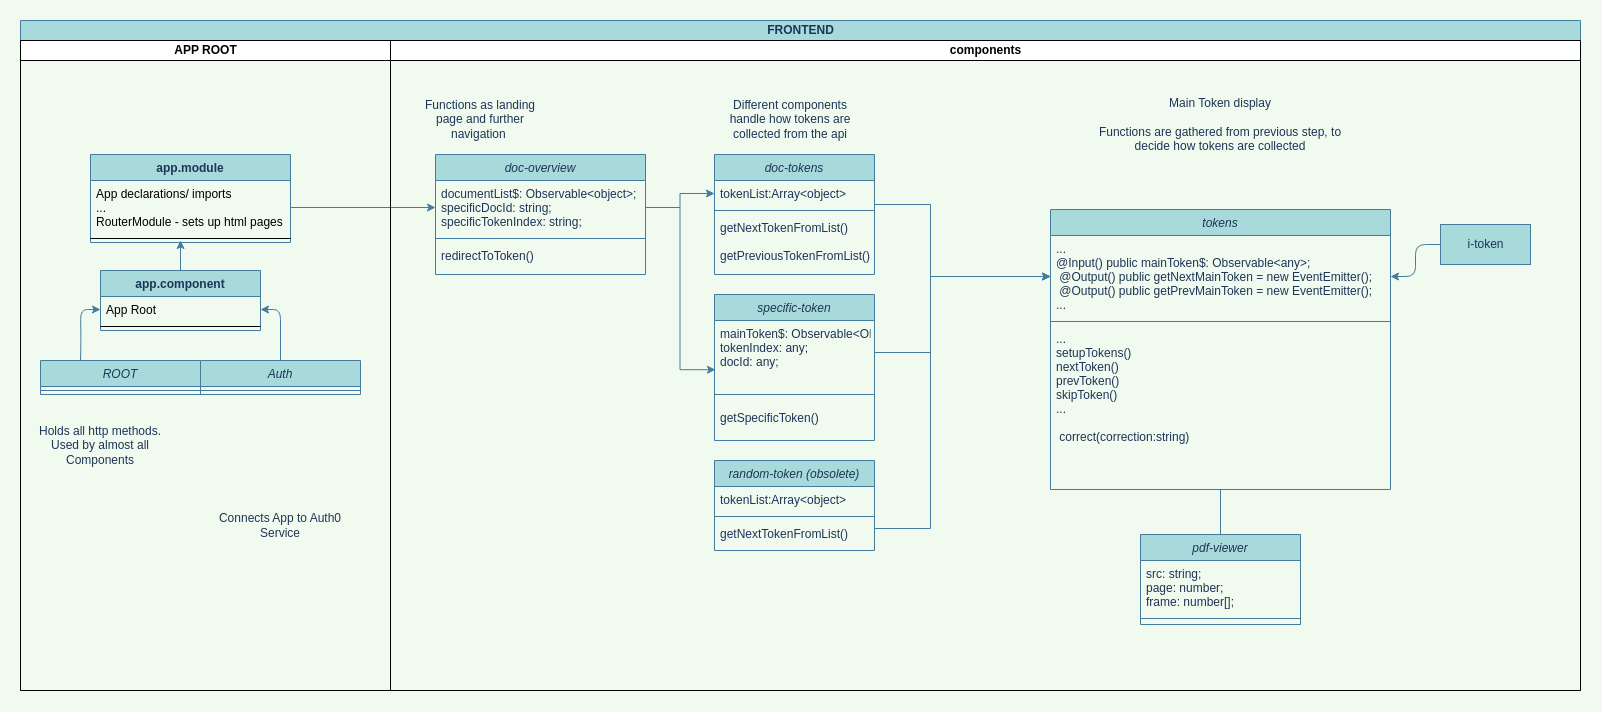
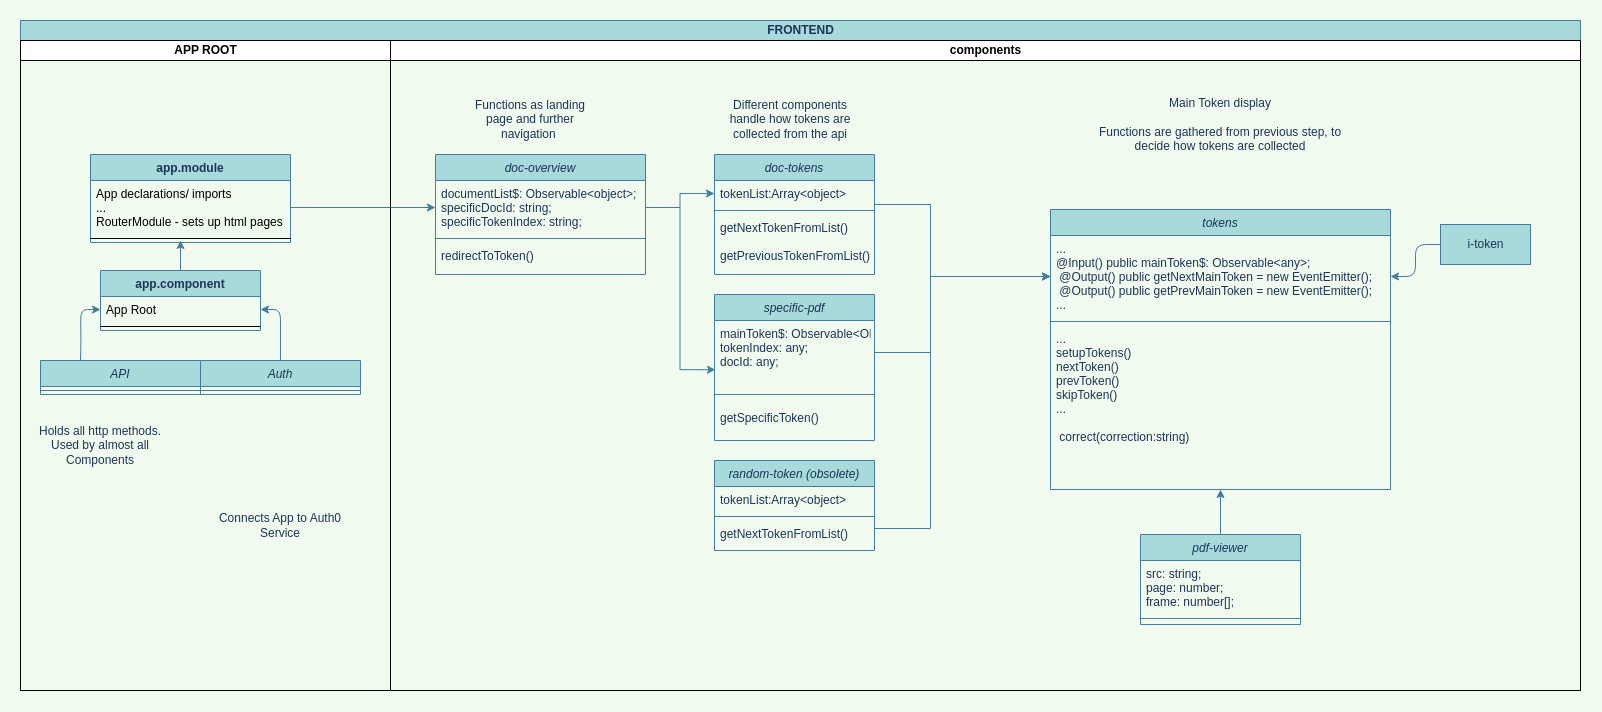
  <mxCell id="0" />
  <mxCell id="1" parent="0" />
- <mxCell id="2" style="edgeStyle=orthogonalEdgeStyle;rounded=0;orthogonalLoop=1;jettySize=auto;html=1;exitX=0.5;exitY=0;exitDx=0;exitDy=0;entryX=0.5;entryY=1;entryDx=0;entryDy=0;strokeColor=#457B9D;fontColor=#1D3557;labelBackgroundColor=#F1FAEE;endArrow=none;" edge="1" parent="1" source="23" target="15"><mxGeometry relative="1" as="geometry" /></mxCell>
+ <mxCell id="2" style="edgeStyle=orthogonalEdgeStyle;rounded=0;orthogonalLoop=1;jettySize=auto;html=1;exitX=0.5;exitY=0;exitDx=0;exitDy=0;entryX=0.5;entryY=1;entryDx=0;entryDy=0;strokeColor=#457B9D;fontColor=#1D3557;labelBackgroundColor=#F1FAEE;" edge="1" parent="1" source="23" target="15"><mxGeometry relative="1" as="geometry" /></mxCell>
  <mxCell id="3" style="edgeStyle=orthogonalEdgeStyle;rounded=0;orthogonalLoop=1;jettySize=auto;html=1;exitX=1;exitY=0.5;exitDx=0;exitDy=0;entryX=0.006;entryY=0.769;entryDx=0;entryDy=0;entryPerimeter=0;strokeColor=#457B9D;fontColor=#1D3557;labelBackgroundColor=#F1FAEE;" edge="1" parent="1" source="47" target="20"><mxGeometry relative="1" as="geometry" /></mxCell>
  <mxCell id="4" style="edgeStyle=orthogonalEdgeStyle;rounded=0;orthogonalLoop=1;jettySize=auto;html=1;exitX=1;exitY=0.5;exitDx=0;exitDy=0;entryX=0;entryY=0.5;entryDx=0;entryDy=0;strokeColor=#457B9D;fontColor=#1D3557;labelBackgroundColor=#F1FAEE;" edge="1" parent="1" source="47" target="11"><mxGeometry relative="1" as="geometry" /></mxCell>
  <mxCell id="5" style="edgeStyle=orthogonalEdgeStyle;rounded=0;orthogonalLoop=1;jettySize=auto;html=1;exitX=1;exitY=0.5;exitDx=0;exitDy=0;entryX=0;entryY=0.5;entryDx=0;entryDy=0;strokeColor=#457B9D;fontColor=#1D3557;labelBackgroundColor=#F1FAEE;" edge="1" parent="1" source="11" target="16"><mxGeometry relative="1" as="geometry"><Array as="points"><mxPoint x="874" y="204" /><mxPoint x="930" y="204" /><mxPoint x="930" y="276" /></Array></mxGeometry></mxCell>
  <mxCell id="6" style="edgeStyle=orthogonalEdgeStyle;rounded=0;orthogonalLoop=1;jettySize=auto;html=1;exitX=1;exitY=0.5;exitDx=0;exitDy=0;entryX=0;entryY=0.5;entryDx=0;entryDy=0;strokeColor=#457B9D;fontColor=#1D3557;labelBackgroundColor=#F1FAEE;" edge="1" parent="1" source="20" target="16"><mxGeometry relative="1" as="geometry"><Array as="points"><mxPoint x="930" y="352" /><mxPoint x="930" y="276" /></Array></mxGeometry></mxCell>
  <mxCell id="7" style="edgeStyle=orthogonalEdgeStyle;rounded=0;orthogonalLoop=1;jettySize=auto;html=1;exitX=1;exitY=0.5;exitDx=0;exitDy=0;entryX=0;entryY=0.5;entryDx=0;entryDy=0;strokeColor=#457B9D;fontColor=#1D3557;labelBackgroundColor=#F1FAEE;" edge="1" parent="1" source="53" target="16"><mxGeometry relative="1" as="geometry"><Array as="points"><mxPoint x="930" y="528" /><mxPoint x="930" y="276" /></Array></mxGeometry></mxCell>
  <mxCell id="8" value="Different components handle how tokens are collected from the api" style="text;html=1;strokeColor=none;fillColor=none;align=center;verticalAlign=middle;whiteSpace=wrap;rounded=0;sketch=0;fontColor=#1D3557;" vertex="1" parent="1"><mxGeometry x="720" y="94" width="140" height="50" as="geometry" /></mxCell>
  <mxCell id="9" value="Main Token display&lt;br&gt;&lt;br&gt;Functions are gathered from previous step, to decide how tokens are collected" style="text;html=1;strokeColor=none;fillColor=none;align=center;verticalAlign=middle;whiteSpace=wrap;rounded=0;sketch=0;fontColor=#1D3557;" vertex="1" parent="1"><mxGeometry x="1090" y="64" width="260" height="120" as="geometry" /></mxCell>
  <mxCell id="10" value="doc-tokens" style="swimlane;fontStyle=2;align=center;verticalAlign=top;childLayout=stackLayout;horizontal=1;startSize=26;horizontalStack=0;resizeParent=1;resizeLast=0;collapsible=1;marginBottom=0;rounded=0;shadow=0;strokeWidth=1;fillColor=#A8DADC;strokeColor=#457B9D;fontColor=#1D3557;" vertex="1" parent="1"><mxGeometry x="714" y="154" width="160" height="120" as="geometry"><mxRectangle x="230" y="140" width="160" height="26" as="alternateBounds" /></mxGeometry></mxCell>
  <mxCell id="11" value="tokenList:Array&lt;object&gt;" style="text;align=left;verticalAlign=top;spacingLeft=4;spacingRight=4;overflow=hidden;rotatable=0;points=[[0,0.5],[1,0.5]];portConstraint=eastwest;fontColor=#1D3557;" vertex="1" parent="10"><mxGeometry y="26" width="160" height="26" as="geometry" /></mxCell>
  <mxCell id="12" value="" style="line;html=1;strokeWidth=1;align=left;verticalAlign=middle;spacingTop=-1;spacingLeft=3;spacingRight=3;rotatable=0;labelPosition=right;points=[];portConstraint=eastwest;fillColor=#A8DADC;strokeColor=#457B9D;fontColor=#1D3557;labelBackgroundColor=#F1FAEE;" vertex="1" parent="10"><mxGeometry y="52" width="160" height="8" as="geometry" /></mxCell>
  <mxCell id="13" value="getNextTokenFromList()" style="text;align=left;verticalAlign=top;spacingLeft=4;spacingRight=4;overflow=hidden;rotatable=0;points=[[0,0.5],[1,0.5]];portConstraint=eastwest;fontColor=#1D3557;" vertex="1" parent="10"><mxGeometry y="60" width="160" height="28" as="geometry" /></mxCell>
  <mxCell id="14" value="getPreviousTokenFromList()" style="text;align=left;verticalAlign=top;spacingLeft=4;spacingRight=4;overflow=hidden;rotatable=0;points=[[0,0.5],[1,0.5]];portConstraint=eastwest;fontColor=#1D3557;" vertex="1" parent="10"><mxGeometry y="88" width="160" height="28" as="geometry" /></mxCell>
  <mxCell id="15" value="tokens" style="swimlane;fontStyle=2;align=center;verticalAlign=top;childLayout=stackLayout;horizontal=1;startSize=26;horizontalStack=0;resizeParent=1;resizeLast=0;collapsible=1;marginBottom=0;rounded=0;shadow=0;strokeWidth=1;fillColor=#A8DADC;strokeColor=#457B9D;fontColor=#1D3557;" vertex="1" parent="1"><mxGeometry x="1050" y="209" width="340" height="280" as="geometry"><mxRectangle x="230" y="140" width="160" height="26" as="alternateBounds" /></mxGeometry></mxCell>
  <mxCell id="16" value="... &#10;@Input() public mainToken$: Observable&lt;any&gt;;&#10; @Output() public getNextMainToken = new EventEmitter();&#10; @Output() public getPrevMainToken = new EventEmitter();&#10;..." style="text;align=left;verticalAlign=top;spacingLeft=4;spacingRight=4;overflow=hidden;rotatable=0;points=[[0,0.5],[1,0.5]];portConstraint=eastwest;fontColor=#1D3557;" vertex="1" parent="15"><mxGeometry y="26" width="340" height="82" as="geometry" /></mxCell>
  <mxCell id="17" value="" style="line;html=1;strokeWidth=1;align=left;verticalAlign=middle;spacingTop=-1;spacingLeft=3;spacingRight=3;rotatable=0;labelPosition=right;points=[];portConstraint=eastwest;fillColor=#A8DADC;strokeColor=#457B9D;fontColor=#1D3557;labelBackgroundColor=#F1FAEE;" vertex="1" parent="15"><mxGeometry y="108" width="340" height="8" as="geometry" /></mxCell>
  <mxCell id="18" value="...&#10;setupTokens()&#10;nextToken()&#10;prevToken()&#10;skipToken()&#10;...&#10;&#10; correct(correction:string)" style="text;align=left;verticalAlign=top;spacingLeft=4;spacingRight=4;overflow=hidden;rotatable=0;points=[[0,0.5],[1,0.5]];portConstraint=eastwest;fontColor=#1D3557;" vertex="1" parent="15"><mxGeometry y="116" width="340" height="164" as="geometry" /></mxCell>
- <mxCell id="19" value="specific-token" style="swimlane;fontStyle=2;align=center;verticalAlign=top;childLayout=stackLayout;horizontal=1;startSize=26;horizontalStack=0;resizeParent=1;resizeLast=0;collapsible=1;marginBottom=0;rounded=0;shadow=0;strokeWidth=1;fillColor=#A8DADC;strokeColor=#457B9D;fontColor=#1D3557;" vertex="1" parent="1"><mxGeometry x="714" y="294" width="160" height="146" as="geometry"><mxRectangle x="230" y="140" width="160" height="26" as="alternateBounds" /></mxGeometry></mxCell>
+ <mxCell id="19" value="specific-pdf" style="swimlane;fontStyle=2;align=center;verticalAlign=top;childLayout=stackLayout;horizontal=1;startSize=26;horizontalStack=0;resizeParent=1;resizeLast=0;collapsible=1;marginBottom=0;rounded=0;shadow=0;strokeWidth=1;fillColor=#A8DADC;strokeColor=#457B9D;fontColor=#1D3557;" vertex="1" parent="1"><mxGeometry x="714" y="294" width="160" height="146" as="geometry"><mxRectangle x="230" y="140" width="160" height="26" as="alternateBounds" /></mxGeometry></mxCell>
  <mxCell id="20" value="mainToken$: Observable&lt;Object&gt;;&#10;tokenIndex: any;&#10;docId: any;" style="text;align=left;verticalAlign=top;spacingLeft=4;spacingRight=4;overflow=hidden;rotatable=0;points=[[0,0.5],[1,0.5]];portConstraint=eastwest;fontColor=#1D3557;" vertex="1" parent="19"><mxGeometry y="26" width="160" height="64" as="geometry" /></mxCell>
  <mxCell id="21" value="" style="line;html=1;strokeWidth=1;align=left;verticalAlign=middle;spacingTop=-1;spacingLeft=3;spacingRight=3;rotatable=0;labelPosition=right;points=[];portConstraint=eastwest;fillColor=#A8DADC;strokeColor=#457B9D;fontColor=#1D3557;labelBackgroundColor=#F1FAEE;" vertex="1" parent="19"><mxGeometry y="90" width="160" height="20" as="geometry" /></mxCell>
  <mxCell id="22" value="getSpecificToken()" style="text;align=left;verticalAlign=top;spacingLeft=4;spacingRight=4;overflow=hidden;rotatable=0;points=[[0,0.5],[1,0.5]];portConstraint=eastwest;fontColor=#1D3557;" vertex="1" parent="19"><mxGeometry y="110" width="160" height="36" as="geometry" /></mxCell>
  <mxCell id="23" value="pdf-viewer" style="swimlane;fontStyle=2;align=center;verticalAlign=top;childLayout=stackLayout;horizontal=1;startSize=26;horizontalStack=0;resizeParent=1;resizeLast=0;collapsible=1;marginBottom=0;rounded=0;shadow=0;strokeWidth=1;fillColor=#A8DADC;strokeColor=#457B9D;fontColor=#1D3557;" vertex="1" parent="1"><mxGeometry x="1140" y="534" width="160" height="90" as="geometry"><mxRectangle x="230" y="140" width="160" height="26" as="alternateBounds" /></mxGeometry></mxCell>
  <mxCell id="24" value="src: string;&#10;page: number;&#10;frame: number[];" style="text;align=left;verticalAlign=top;spacingLeft=4;spacingRight=4;overflow=hidden;rotatable=0;points=[[0,0.5],[1,0.5]];portConstraint=eastwest;fontColor=#1D3557;" vertex="1" parent="23"><mxGeometry y="26" width="160" height="54" as="geometry" /></mxCell>
  <mxCell id="25" value="" style="line;html=1;strokeWidth=1;align=left;verticalAlign=middle;spacingTop=-1;spacingLeft=3;spacingRight=3;rotatable=0;labelPosition=right;points=[];portConstraint=eastwest;fillColor=#A8DADC;strokeColor=#457B9D;fontColor=#1D3557;labelBackgroundColor=#F1FAEE;" vertex="1" parent="23"><mxGeometry y="80" width="160" height="8" as="geometry" /></mxCell>
  <mxCell id="26" style="edgeStyle=orthogonalEdgeStyle;curved=0;rounded=1;sketch=0;orthogonalLoop=1;jettySize=auto;html=1;exitX=0;exitY=0.5;exitDx=0;exitDy=0;strokeColor=#457B9D;fillColor=#A8DADC;fontColor=#1D3557;" edge="1" parent="1" source="51" target="16"><mxGeometry relative="1" as="geometry" /></mxCell>
- <mxCell id="27" value="ROOT" style="swimlane;fontStyle=2;align=center;verticalAlign=top;childLayout=stackLayout;horizontal=1;startSize=26;horizontalStack=0;resizeParent=1;resizeLast=0;collapsible=1;marginBottom=0;rounded=0;shadow=0;strokeWidth=1;fillColor=#A8DADC;strokeColor=#457B9D;fontColor=#1D3557;" vertex="1" parent="1"><mxGeometry x="40" y="360" width="160" height="34" as="geometry"><mxRectangle x="230" y="140" width="160" height="26" as="alternateBounds" /></mxGeometry></mxCell>
+ <mxCell id="27" value="API" style="swimlane;fontStyle=2;align=center;verticalAlign=top;childLayout=stackLayout;horizontal=1;startSize=26;horizontalStack=0;resizeParent=1;resizeLast=0;collapsible=1;marginBottom=0;rounded=0;shadow=0;strokeWidth=1;fillColor=#A8DADC;strokeColor=#457B9D;fontColor=#1D3557;" vertex="1" parent="1"><mxGeometry x="40" y="360" width="160" height="34" as="geometry"><mxRectangle x="230" y="140" width="160" height="26" as="alternateBounds" /></mxGeometry></mxCell>
  <mxCell id="28" value="" style="line;html=1;strokeWidth=1;align=left;verticalAlign=middle;spacingTop=-1;spacingLeft=3;spacingRight=3;rotatable=0;labelPosition=right;points=[];portConstraint=eastwest;fillColor=#A8DADC;strokeColor=#457B9D;fontColor=#1D3557;labelBackgroundColor=#F1FAEE;" vertex="1" parent="27"><mxGeometry y="26" width="160" height="8" as="geometry" /></mxCell>
  <mxCell id="29" value="FRONTEND" style="swimlane;html=1;childLayout=stackLayout;resizeParent=1;resizeParentMax=0;startSize=20;rounded=0;sketch=0;strokeColor=#457B9D;fillColor=#A8DADC;fontColor=#1D3557;" vertex="1" parent="1"><mxGeometry x="20" y="20" width="1560" height="670" as="geometry" /></mxCell>
  <mxCell id="30" value="APP ROOT" style="swimlane;html=1;startSize=20;" vertex="1" parent="29"><mxGeometry y="20" width="370" height="650" as="geometry" /></mxCell>
  <mxCell id="31" value="Holds all http methods.&lt;br&gt;Used by almost all Components" style="text;html=1;strokeColor=none;fillColor=none;align=center;verticalAlign=middle;whiteSpace=wrap;rounded=0;sketch=0;fontColor=#1D3557;" vertex="1" parent="30"><mxGeometry y="380" width="160" height="50" as="geometry" /></mxCell>
  <mxCell id="32" value="app.component" style="swimlane;fontStyle=1;align=center;verticalAlign=top;childLayout=stackLayout;horizontal=1;startSize=26;horizontalStack=0;resizeParent=1;resizeParentMax=0;resizeLast=0;collapsible=1;marginBottom=0;rounded=0;sketch=0;strokeColor=#457B9D;fillColor=#A8DADC;fontColor=#1D3557;" vertex="1" parent="30"><mxGeometry x="80" y="230" width="160" height="60" as="geometry" /></mxCell>
  <mxCell id="33" value="App Root" style="text;strokeColor=none;fillColor=none;align=left;verticalAlign=top;spacingLeft=4;spacingRight=4;overflow=hidden;rotatable=0;points=[[0,0.5],[1,0.5]];portConstraint=eastwest;" vertex="1" parent="32"><mxGeometry y="26" width="160" height="26" as="geometry" /></mxCell>
  <mxCell id="34" value="" style="line;strokeWidth=1;fillColor=none;align=left;verticalAlign=middle;spacingTop=-1;spacingLeft=3;spacingRight=3;rotatable=0;labelPosition=right;points=[];portConstraint=eastwest;" vertex="1" parent="32"><mxGeometry y="52" width="160" height="8" as="geometry" /></mxCell>
  <mxCell id="35" value="app.module" style="swimlane;fontStyle=1;align=center;verticalAlign=top;childLayout=stackLayout;horizontal=1;startSize=26;horizontalStack=0;resizeParent=1;resizeParentMax=0;resizeLast=0;collapsible=1;marginBottom=0;rounded=0;sketch=0;strokeColor=#457B9D;fillColor=#A8DADC;fontColor=#1D3557;" vertex="1" parent="30"><mxGeometry x="70" y="114" width="200" height="88" as="geometry" /></mxCell>
  <mxCell id="36" value="App declarations/ imports&#10;...&#10;RouterModule - sets up html pages" style="text;strokeColor=none;fillColor=none;align=left;verticalAlign=top;spacingLeft=4;spacingRight=4;overflow=hidden;rotatable=0;points=[[0,0.5],[1,0.5]];portConstraint=eastwest;" vertex="1" parent="35"><mxGeometry y="26" width="200" height="54" as="geometry" /></mxCell>
  <mxCell id="37" value="" style="line;strokeWidth=1;fillColor=none;align=left;verticalAlign=middle;spacingTop=-1;spacingLeft=3;spacingRight=3;rotatable=0;labelPosition=right;points=[];portConstraint=eastwest;" vertex="1" parent="35"><mxGeometry y="80" width="200" height="8" as="geometry" /></mxCell>
  <mxCell id="38" value="Auth" style="swimlane;fontStyle=2;align=center;verticalAlign=top;childLayout=stackLayout;horizontal=1;startSize=26;horizontalStack=0;resizeParent=1;resizeLast=0;collapsible=1;marginBottom=0;rounded=0;shadow=0;strokeWidth=1;fillColor=#A8DADC;strokeColor=#457B9D;fontColor=#1D3557;" vertex="1" parent="30"><mxGeometry x="180" y="320" width="160" height="34" as="geometry"><mxRectangle x="230" y="140" width="160" height="26" as="alternateBounds" /></mxGeometry></mxCell>
  <mxCell id="39" value="" style="line;html=1;strokeWidth=1;align=left;verticalAlign=middle;spacingTop=-1;spacingLeft=3;spacingRight=3;rotatable=0;labelPosition=right;points=[];portConstraint=eastwest;fillColor=#A8DADC;strokeColor=#457B9D;fontColor=#1D3557;labelBackgroundColor=#F1FAEE;" vertex="1" parent="38"><mxGeometry y="26" width="160" height="8" as="geometry" /></mxCell>
  <mxCell id="40" style="edgeStyle=orthogonalEdgeStyle;curved=0;rounded=1;sketch=0;orthogonalLoop=1;jettySize=auto;html=1;exitX=0.5;exitY=0;exitDx=0;exitDy=0;entryX=0;entryY=0.5;entryDx=0;entryDy=0;strokeColor=#457B9D;fillColor=#A8DADC;fontColor=#1D3557;" edge="1" parent="30" target="33"><mxGeometry relative="1" as="geometry"><mxPoint x="60" y="320" as="sourcePoint" /></mxGeometry></mxCell>
  <mxCell id="41" style="edgeStyle=orthogonalEdgeStyle;curved=0;rounded=1;sketch=0;orthogonalLoop=1;jettySize=auto;html=1;exitX=0.5;exitY=0;exitDx=0;exitDy=0;entryX=1;entryY=0.5;entryDx=0;entryDy=0;strokeColor=#457B9D;fillColor=#A8DADC;fontColor=#1D3557;" edge="1" parent="30" source="38" target="33"><mxGeometry relative="1" as="geometry" /></mxCell>
  <mxCell id="42" style="edgeStyle=orthogonalEdgeStyle;curved=0;rounded=1;sketch=0;orthogonalLoop=1;jettySize=auto;html=1;exitX=0.5;exitY=0;exitDx=0;exitDy=0;entryX=0.45;entryY=0.75;entryDx=0;entryDy=0;entryPerimeter=0;strokeColor=#457B9D;fillColor=#A8DADC;fontColor=#1D3557;" edge="1" parent="30" source="32" target="37"><mxGeometry relative="1" as="geometry" /></mxCell>
  <mxCell id="43" value="Connects App to Auth0 Service" style="text;html=1;strokeColor=none;fillColor=none;align=center;verticalAlign=middle;whiteSpace=wrap;rounded=0;sketch=0;fontColor=#1D3557;" vertex="1" parent="30"><mxGeometry x="180" y="460" width="160" height="50" as="geometry" /></mxCell>
  <mxCell id="44" style="edgeStyle=orthogonalEdgeStyle;curved=0;rounded=1;sketch=0;orthogonalLoop=1;jettySize=auto;html=1;exitX=1;exitY=0.5;exitDx=0;exitDy=0;entryX=0;entryY=0.5;entryDx=0;entryDy=0;strokeColor=#457B9D;fillColor=#A8DADC;fontColor=#1D3557;" edge="1" parent="29" source="36" target="47"><mxGeometry relative="1" as="geometry" /></mxCell>
  <mxCell id="45" value="components" style="swimlane;html=1;startSize=20;" vertex="1" parent="29"><mxGeometry x="370" y="20" width="1190" height="650" as="geometry" /></mxCell>
  <mxCell id="46" value="doc-overview" style="swimlane;fontStyle=2;align=center;verticalAlign=top;childLayout=stackLayout;horizontal=1;startSize=26;horizontalStack=0;resizeParent=1;resizeLast=0;collapsible=1;marginBottom=0;rounded=0;shadow=0;strokeWidth=1;fillColor=#A8DADC;strokeColor=#457B9D;fontColor=#1D3557;" vertex="1" parent="45"><mxGeometry x="45" y="114" width="210" height="120" as="geometry"><mxRectangle x="230" y="140" width="160" height="26" as="alternateBounds" /></mxGeometry></mxCell>
  <mxCell id="47" value="documentList$: Observable&lt;object&gt;;&#10;specificDocId: string;&#10;specificTokenIndex: string;" style="text;align=left;verticalAlign=top;spacingLeft=4;spacingRight=4;overflow=hidden;rotatable=0;points=[[0,0.5],[1,0.5]];portConstraint=eastwest;fontColor=#1D3557;" vertex="1" parent="46"><mxGeometry y="26" width="210" height="54" as="geometry" /></mxCell>
  <mxCell id="48" value="" style="line;html=1;strokeWidth=1;align=left;verticalAlign=middle;spacingTop=-1;spacingLeft=3;spacingRight=3;rotatable=0;labelPosition=right;points=[];portConstraint=eastwest;fillColor=#A8DADC;strokeColor=#457B9D;fontColor=#1D3557;labelBackgroundColor=#F1FAEE;" vertex="1" parent="46"><mxGeometry y="80" width="210" height="8" as="geometry" /></mxCell>
  <mxCell id="49" value="redirectToToken()" style="text;align=left;verticalAlign=top;spacingLeft=4;spacingRight=4;overflow=hidden;rotatable=0;points=[[0,0.5],[1,0.5]];portConstraint=eastwest;fontColor=#1D3557;" vertex="1" parent="46"><mxGeometry y="88" width="210" height="26" as="geometry" /></mxCell>
- <mxCell id="50" value="Functions as landing page and further navigation&amp;nbsp;" style="text;html=1;strokeColor=none;fillColor=none;align=center;verticalAlign=middle;whiteSpace=wrap;rounded=0;fontColor=#1D3557;" vertex="1" parent="45"><mxGeometry x="20" y="54" width="140" height="50" as="geometry" /></mxCell>
+ <mxCell id="50" value="Functions as landing page and further navigation&amp;nbsp;" style="text;html=1;strokeColor=none;fillColor=none;align=center;verticalAlign=middle;whiteSpace=wrap;rounded=0;fontColor=#1D3557;" vertex="1" parent="45"><mxGeometry x="70" y="54" width="140" height="50" as="geometry" /></mxCell>
  <mxCell id="51" value="i-token" style="html=1;rounded=0;sketch=0;strokeColor=#457B9D;fillColor=#A8DADC;fontColor=#1D3557;" vertex="1" parent="45"><mxGeometry x="1050" y="184" width="90" height="40" as="geometry" /></mxCell>
  <mxCell id="52" value="random-token (obsolete)" style="swimlane;fontStyle=2;align=center;verticalAlign=top;childLayout=stackLayout;horizontal=1;startSize=26;horizontalStack=0;resizeParent=1;resizeLast=0;collapsible=1;marginBottom=0;rounded=0;shadow=0;strokeWidth=1;fillColor=#A8DADC;strokeColor=#457B9D;fontColor=#1D3557;" vertex="1" parent="45"><mxGeometry x="324" y="420" width="160" height="90" as="geometry"><mxRectangle x="230" y="140" width="160" height="26" as="alternateBounds" /></mxGeometry></mxCell>
  <mxCell id="53" value="tokenList:Array&lt;object&gt;" style="text;align=left;verticalAlign=top;spacingLeft=4;spacingRight=4;overflow=hidden;rotatable=0;points=[[0,0.5],[1,0.5]];portConstraint=eastwest;fontColor=#1D3557;" vertex="1" parent="52"><mxGeometry y="26" width="160" height="26" as="geometry" /></mxCell>
  <mxCell id="54" value="" style="line;html=1;strokeWidth=1;align=left;verticalAlign=middle;spacingTop=-1;spacingLeft=3;spacingRight=3;rotatable=0;labelPosition=right;points=[];portConstraint=eastwest;fillColor=#A8DADC;strokeColor=#457B9D;fontColor=#1D3557;labelBackgroundColor=#F1FAEE;" vertex="1" parent="52"><mxGeometry y="52" width="160" height="8" as="geometry" /></mxCell>
  <mxCell id="55" value="getNextTokenFromList()" style="text;align=left;verticalAlign=top;spacingLeft=4;spacingRight=4;overflow=hidden;rotatable=0;points=[[0,0.5],[1,0.5]];portConstraint=eastwest;fontColor=#1D3557;" vertex="1" parent="52"><mxGeometry y="60" width="160" height="26" as="geometry" /></mxCell>
